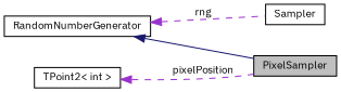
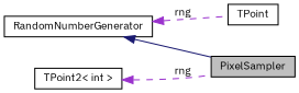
  digraph {
    fontname="IBM Plex Sans"
    rankdir=LR
    node [color=black fillcolor=white fontname="IBM Plex Sans" fontsize=10 shape=box style=filled]
    edge [color=darkorchid3 dir=back fontname="IBM Plex Sans" fontsize=10 labelfontname=Helvetica labelfontsize=10 style=dashed]
    n1 [fillcolor=grey75 fontcolor=black height=0.2 label=PixelSampler width=0.4]
-   n2 [height=0.2 label=Sampler width=0.4]
+   n2 [height=0.2 label=TPoint width=0.4]
    n3 [height=0.2 label=RandomNumberGenerator width=0.4]
    n4 [height=0.2 label="TPoint2\< int \>" width=0.4]
    n3 -> n1 [color=midnightblue style=solid]
    n3 -> n2 [label=" rng"]
-   n4 -> n1 [label=" pixelPosition"]
+   n4 -> n1 [label=" rng"]
  }
